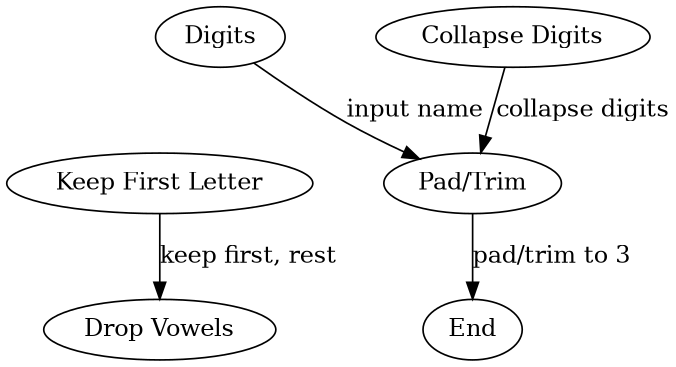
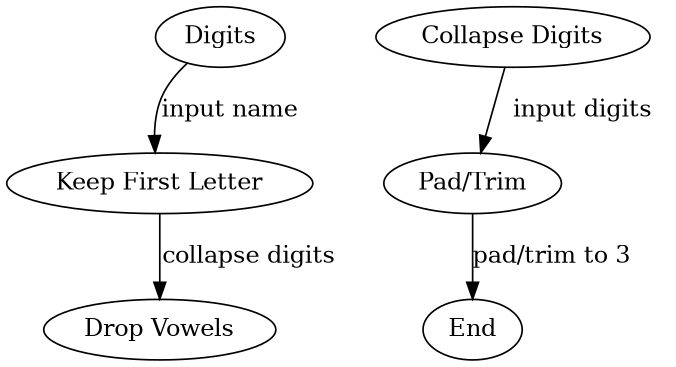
  digraph {
    fontname="DejaVu Serif"
    node [fontname="DejaVu Serif"]
    edge [fontname="DejaVu Serif"]
    n1 [label=Digits]
    n2 [label="Keep First Letter"]
    n3 [label="Drop Vowels"]
    n4 [label="Collapse Digits"]
    n5 [label="Pad/Trim"]
    n6 [label=End]
-   n1 -> n5 [label="input name"]
-   n2 -> n3 [label="keep first, rest"]
-   n4 -> n5 [label="collapse digits"]
+   n1 -> n2 [label="input name"]
+   n2 -> n3 [label="collapse digits"]
+   n4 -> n5 [label="input digits"]
    n5 -> n6 [label="pad/trim to 3"]
  }
